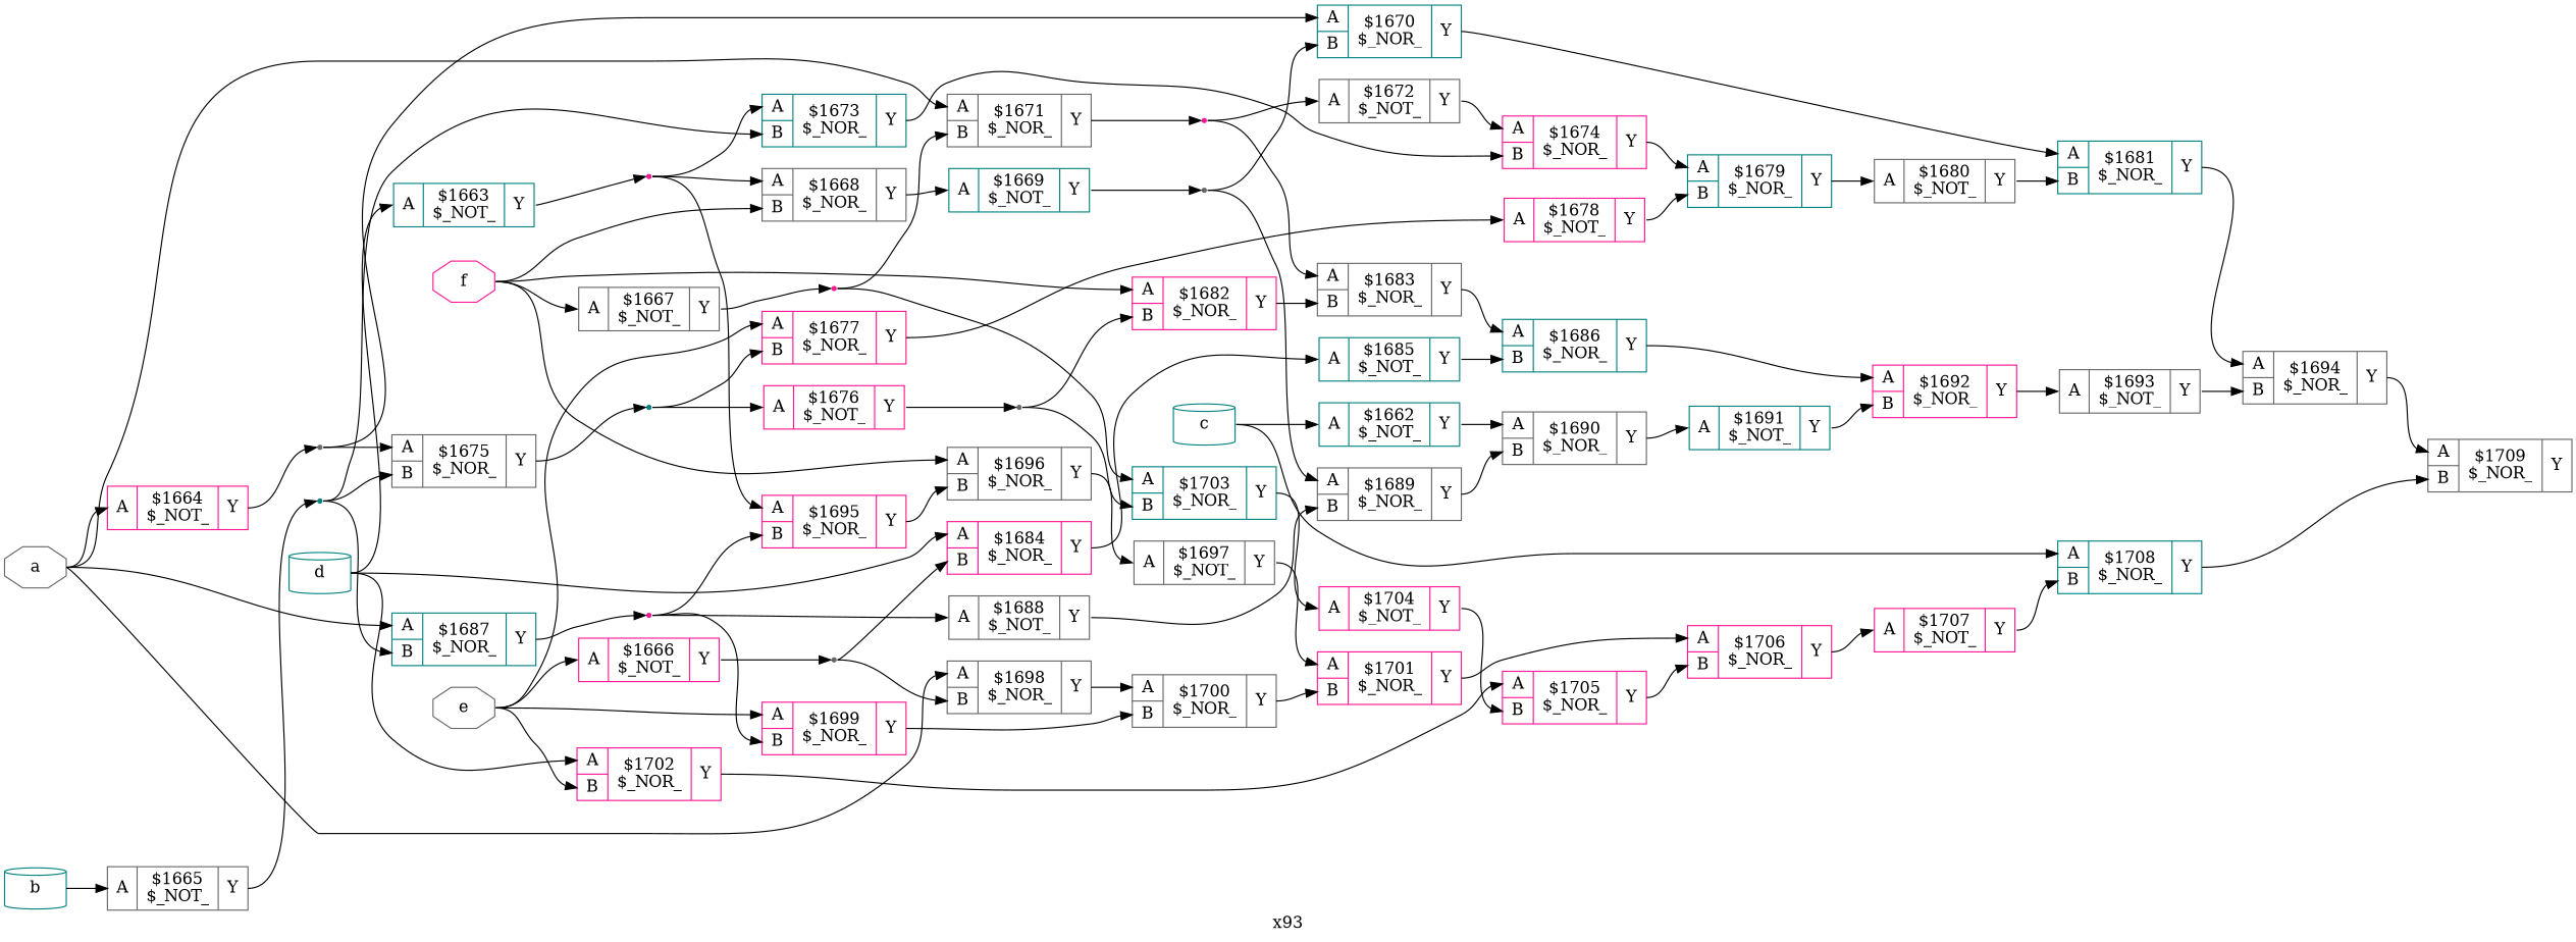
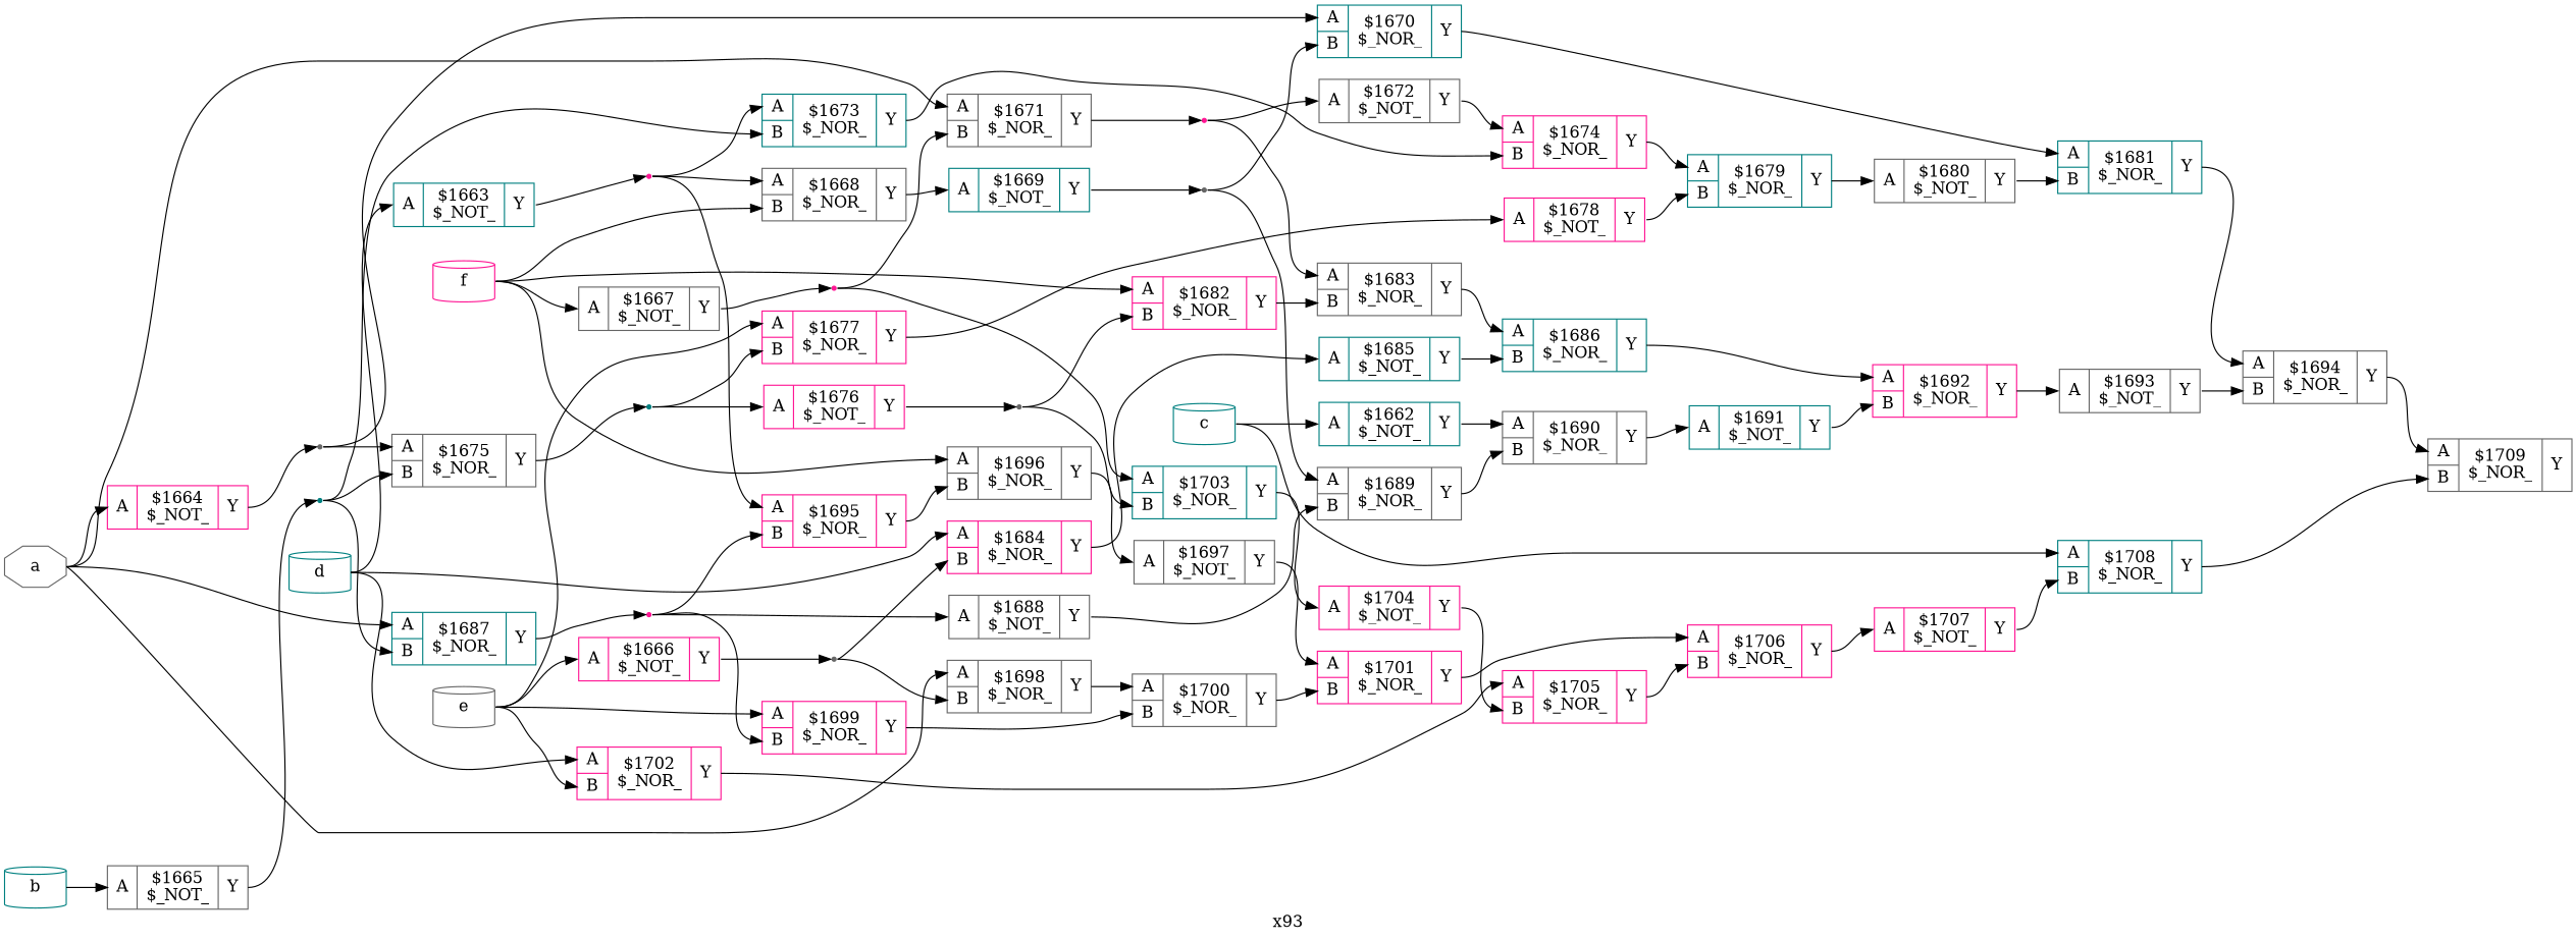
  digraph {
    label=x93
    rankdir=LR
    remincross=true
    node [color=gray40 shape=record]
    edge [color=black headport="p55:w" tailport="p56:e"]
    n48 [fontcolor=black label=a shape=octagon]
    c59 [color=deeppink label="{{<p55> A}|$1664\n$_NOT_|{<p56> Y}}"]
    c67 [label="{{<p55> A|<p63> B}|$1671\n$_NOR_|{<p56> Y}}"]
    c83 [color=teal label="{{<p55> A|<p63> B}|$1687\n$_NOR_|{<p56> Y}}"]
    c94 [label="{{<p55> A|<p63> B}|$1698\n$_NOR_|{<p56> Y}}"]
    n1 [shape=point]
    n8 [color=deeppink shape=point]
    n24 [color=deeppink shape=point]
    c96 [label="{{<p55> A|<p63> B}|$1700\n$_NOR_|{<p56> Y}}"]
    n49 [color=teal fontcolor=black label=b shape=cylinder]
    c60 [label="{{<p55> A}|$1665\n$_NOT_|{<p56> Y}}"]
    n2 [color=teal shape=point]
    n50 [color=teal fontcolor=black label=c shape=cylinder]
    c57 [color=teal label="{{<p55> A}|$1662\n$_NOT_|{<p56> Y}}"]
    c104 [color=teal label="{{<p55> A|<p63> B}|$1708\n$_NOR_|{<p56> Y}}"]
    c86 [label="{{<p55> A|<p63> B}|$1690\n$_NOR_|{<p56> Y}}"]
    c105 [label="{{<p55> A|<p63> B}|$1709\n$_NOR_|{<p56> Y}}"]
    n51 [color=teal fontcolor=black label=d shape=cylinder]
    c58 [color=teal label="{{<p55> A}|$1663\n$_NOT_|{<p56> Y}}"]
    c80 [color=deeppink label="{{<p55> A|<p63> B}|$1684\n$_NOR_|{<p56> Y}}"]
    c98 [color=deeppink label="{{<p55> A|<p63> B}|$1702\n$_NOR_|{<p56> Y}}"]
    n47 [color=deeppink shape=point]
    c81 [color=teal label="{{<p55> A}|$1685\n$_NOT_|{<p56> Y}}"]
    c101 [color=deeppink label="{{<p55> A|<p63> B}|$1705\n$_NOR_|{<p56> Y}}"]
-   n52 [fontcolor=black label=e shape=octagon]
+   n52 [fontcolor=black label=e shape=cylinder]
    c61 [color=deeppink label="{{<p55> A}|$1666\n$_NOT_|{<p56> Y}}"]
    c73 [color=deeppink label="{{<p55> A|<p63> B}|$1677\n$_NOR_|{<p56> Y}}"]
    c95 [color=deeppink label="{{<p55> A|<p63> B}|$1699\n$_NOR_|{<p56> Y}}"]
    n3 [shape=point]
    c74 [color=deeppink label="{{<p55> A}|$1678\n$_NOT_|{<p56> Y}}"]
-   n53 [color=deeppink fontcolor=black label=f shape=octagon]
+   n53 [color=deeppink fontcolor=black label=f shape=cylinder]
    c62 [label="{{<p55> A}|$1667\n$_NOT_|{<p56> Y}}"]
    c64 [label="{{<p55> A|<p63> B}|$1668\n$_NOR_|{<p56> Y}}"]
    c78 [color=deeppink label="{{<p55> A|<p63> B}|$1682\n$_NOR_|{<p56> Y}}"]
    c92 [label="{{<p55> A|<p63> B}|$1696\n$_NOR_|{<p56> Y}}"]
    n4 [color=deeppink shape=point]
    c65 [color=teal label="{{<p55> A}|$1669\n$_NOT_|{<p56> Y}}"]
    c79 [label="{{<p55> A|<p63> B}|$1683\n$_NOR_|{<p56> Y}}"]
    c93 [label="{{<p55> A}|$1697\n$_NOT_|{<p56> Y}}"]
    c87 [color=teal label="{{<p55> A}|$1691\n$_NOT_|{<p56> Y}}"]
    c69 [color=teal label="{{<p55> A|<p63> B}|$1673\n$_NOR_|{<p56> Y}}"]
    c91 [color=deeppink label="{{<p55> A|<p63> B}|$1695\n$_NOR_|{<p56> Y}}"]
    c66 [color=teal label="{{<p55> A|<p63> B}|$1670\n$_NOR_|{<p56> Y}}"]
    c71 [label="{{<p55> A|<p63> B}|$1675\n$_NOR_|{<p56> Y}}"]
    c99 [color=teal label="{{<p55> A|<p63> B}|$1703\n$_NOR_|{<p56> Y}}"]
    n6 [shape=point]
    c85 [label="{{<p55> A|<p63> B}|$1689\n$_NOR_|{<p56> Y}}"]
    c77 [color=teal label="{{<p55> A|<p63> B}|$1681\n$_NOR_|{<p56> Y}}"]
    c90 [label="{{<p55> A|<p63> B}|$1694\n$_NOR_|{<p56> Y}}"]
    c68 [label="{{<p55> A}|$1672\n$_NOT_|{<p56> Y}}"]
    c70 [color=deeppink label="{{<p55> A|<p63> B}|$1674\n$_NOR_|{<p56> Y}}"]
    c75 [color=teal label="{{<p55> A|<p63> B}|$1679\n$_NOR_|{<p56> Y}}"]
    c76 [label="{{<p55> A}|$1680\n$_NOT_|{<p56> Y}}"]
    n12 [color=teal shape=point]
    c72 [color=deeppink label="{{<p55> A}|$1676\n$_NOT_|{<p56> Y}}"]
    n13 [shape=point]
    c82 [color=teal label="{{<p55> A|<p63> B}|$1686\n$_NOR_|{<p56> Y}}"]
    c88 [color=deeppink label="{{<p55> A|<p63> B}|$1692\n$_NOR_|{<p56> Y}}"]
    c89 [label="{{<p55> A}|$1693\n$_NOT_|{<p56> Y}}"]
    c84 [label="{{<p55> A}|$1688\n$_NOT_|{<p56> Y}}"]
    c97 [color=deeppink label="{{<p55> A|<p63> B}|$1701\n$_NOR_|{<p56> Y}}"]
    c102 [color=deeppink label="{{<p55> A|<p63> B}|$1706\n$_NOR_|{<p56> Y}}"]
    c103 [color=deeppink label="{{<p55> A}|$1707\n$_NOT_|{<p56> Y}}"]
    c100 [color=deeppink label="{{<p55> A}|$1704\n$_NOT_|{<p56> Y}}"]
    n48 -> c59 [tailport=e]
    n48 -> c67 [tailport=e]
    n48 -> c83 [tailport=e]
    n48 -> c94 [tailport=e]
    c59 -> n1 [headport=w]
    c67 -> n8 [headport=w]
    c83 -> n24 [headport=w]
    c94 -> c96
    n1 -> c66 [tailport=e]
    n1 -> c71 [tailport=e]
    n8 -> c79 [tailport=e]
    n8 -> c68 [tailport=e]
    n24 -> c95 [headport="p63:w" tailport=e]
    n24 -> c91 [headport="p63:w" tailport=e]
    n24 -> c84 [tailport=e]
    c96 -> c97 [headport="p63:w"]
    n49 -> c60 [tailport=e]
    c60 -> n2 [headport=w]
    n2 -> c83 [headport="p63:w" tailport=e]
    n2 -> c69 [headport="p63:w" tailport=e]
    n2 -> c71 [headport="p63:w" tailport=e]
    n50 -> c57 [tailport=e]
    n50 -> c104 [tailport=e]
    c57 -> c86
    c104 -> c105 [headport="p63:w"]
    c86 -> c87
    n51 -> c58 [tailport=e]
    n51 -> c80 [tailport=e]
    n51 -> c98 [tailport=e]
    c58 -> n47 [headport=w]
    c80 -> c81
    c98 -> c101
    n47 -> c64 [tailport=e]
    n47 -> c69 [tailport=e]
    n47 -> c91 [tailport=e]
    c81 -> c82 [headport="p63:w"]
    c101 -> c102 [headport="p63:w"]
    n52 -> c98 [headport="p63:w" tailport=e]
    n52 -> c61 [tailport=e]
    n52 -> c73 [tailport=e]
    n52 -> c95 [tailport=e]
    c61 -> n3 [headport=w]
    c73 -> c74
    c95 -> c96 [headport="p63:w"]
    n3 -> c94 [headport="p63:w" tailport=e]
    n3 -> c80 [headport="p63:w" tailport=e]
    c74 -> c75 [headport="p63:w"]
    n53 -> c62 [tailport=e]
    n53 -> c64 [headport="p63:w" tailport=e]
    n53 -> c78 [tailport=e]
    n53 -> c92 [tailport=e]
    c62 -> n4 [headport=w]
    c64 -> c65
    c78 -> c79 [headport="p63:w"]
    c92 -> c93
    n4 -> c67 [headport="p63:w" tailport=e]
    n4 -> c99 [tailport=e]
    c65 -> n6 [headport=w]
    c79 -> c82
    c93 -> c97
    c87 -> c88 [headport="p63:w"]
    c69 -> c70 [headport="p63:w"]
    c91 -> c92 [headport="p63:w"]
    c66 -> c77
    c71 -> n12 [headport=w]
    c99 -> c100
    n6 -> c66 [headport="p63:w" tailport=e]
    n6 -> c85 [tailport=e]
    c85 -> c86 [headport="p63:w"]
    c77 -> c90
    c90 -> c105
    c68 -> c70
    c70 -> c75
    c75 -> c76
    c76 -> c77 [headport="p63:w"]
    n12 -> c73 [headport="p63:w" tailport=e]
    n12 -> c72 [tailport=e]
    c72 -> n13 [headport=w]
    n13 -> c78 [headport="p63:w" tailport=e]
    n13 -> c99 [headport="p63:w" tailport=e]
    c82 -> c88
    c88 -> c89
    c89 -> c90 [headport="p63:w"]
    c84 -> c85 [headport="p63:w"]
    c97 -> c102
    c102 -> c103
    c103 -> c104 [headport="p63:w"]
    c100 -> c101 [headport="p63:w"]
  }
